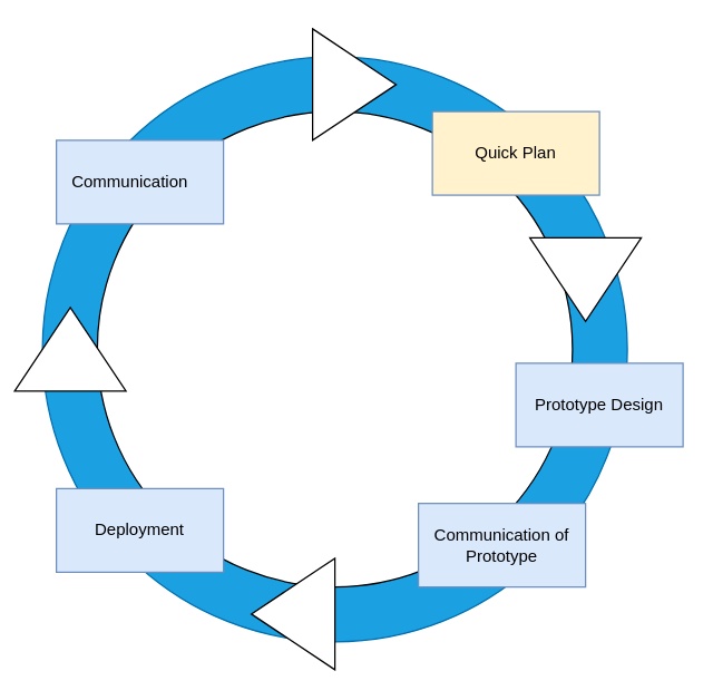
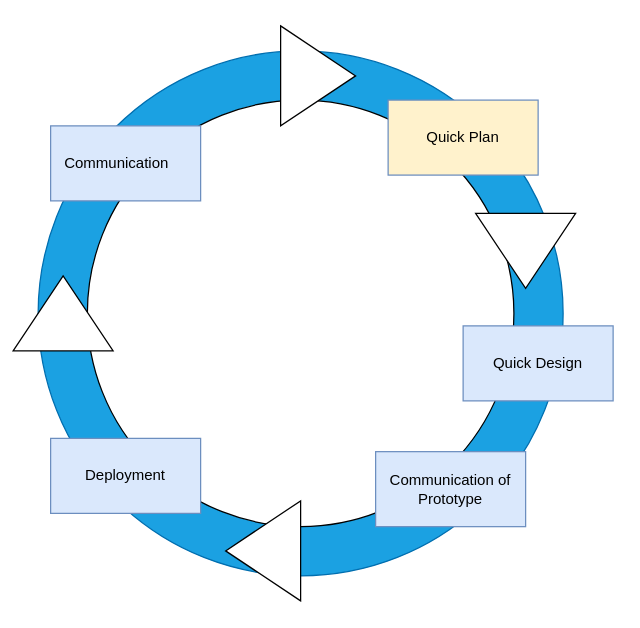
  <mxCell id="0" />
  <mxCell id="1" parent="0" />
  <mxCell id="2" value="" style="ellipse;whiteSpace=wrap;html=1;aspect=fixed;fillColor=#1ba1e2;fontColor=#ffffff;strokeColor=#006EAF;" vertex="1" parent="1"><mxGeometry x="30" width="420" height="420" as="geometry" y="40" /></mxCell>
  <mxCell id="3" value="" style="ellipse;whiteSpace=wrap;html=1;aspect=fixed;" vertex="1" parent="1"><mxGeometry x="69.38" y="79.38" width="341.25" height="341.25" as="geometry" /></mxCell>
  <mxCell id="4" value="" style="triangle;whiteSpace=wrap;html=1;" vertex="1" parent="1"><mxGeometry x="224" y="20" width="60" height="80" as="geometry" /></mxCell>
  <mxCell id="5" value="" style="triangle;whiteSpace=wrap;html=1;rotation=90;" vertex="1" parent="1"><mxGeometry x="390" y="160" width="60" height="80" as="geometry" /></mxCell>
  <mxCell id="6" value="" style="triangle;whiteSpace=wrap;html=1;rotation=-180;" vertex="1" parent="1"><mxGeometry x="180" y="400" width="60" height="80" as="geometry" /></mxCell>
  <mxCell id="7" value="" style="triangle;whiteSpace=wrap;html=1;rotation=-90;" vertex="1" parent="1"><mxGeometry x="20" y="210" width="60" height="80" as="geometry" /></mxCell>
  <mxCell id="8" value="&lt;div style=&quot;&quot;&gt;&lt;span style=&quot;background-color: initial;&quot;&gt;Communication&lt;/span&gt;&lt;span style=&quot;background-color: initial; white-space: pre;&quot;&gt;&#09;&lt;/span&gt;&lt;/div&gt;" style="rounded=0;whiteSpace=wrap;html=1;align=right;fillColor=#dae8fc;strokeColor=#6c8ebf;" vertex="1" parent="1"><mxGeometry x="40" y="100" width="120" height="60" as="geometry" /></mxCell>
  <mxCell id="9" value="Quick Plan" style="rounded=0;whiteSpace=wrap;html=1;fillColor=#fff2cc;strokeColor=#6c8ebf;" vertex="1" parent="1"><mxGeometry x="310" y="79.38" width="120" height="60" as="geometry" /></mxCell>
- <mxCell id="10" value="Prototype Design" style="rounded=0;whiteSpace=wrap;html=1;fillColor=#dae8fc;strokeColor=#6c8ebf;" vertex="1" parent="1"><mxGeometry x="370" y="260" width="120" height="60" as="geometry" /></mxCell>
+ <mxCell id="10" value="Quick Design" style="rounded=0;whiteSpace=wrap;html=1;fillColor=#dae8fc;strokeColor=#6c8ebf;" vertex="1" parent="1"><mxGeometry x="370" y="260" width="120" height="60" as="geometry" /></mxCell>
  <mxCell id="11" value="Communication of Prototype" style="rounded=0;whiteSpace=wrap;html=1;fillColor=#dae8fc;strokeColor=#6c8ebf;" vertex="1" parent="1"><mxGeometry x="300" y="360.63" width="120" height="60" as="geometry" /></mxCell>
  <mxCell id="12" value="Deployment" style="rounded=0;whiteSpace=wrap;html=1;fillColor=#dae8fc;strokeColor=#6c8ebf;" vertex="1" parent="1"><mxGeometry x="40" y="350" width="120" height="60" as="geometry" /></mxCell>
